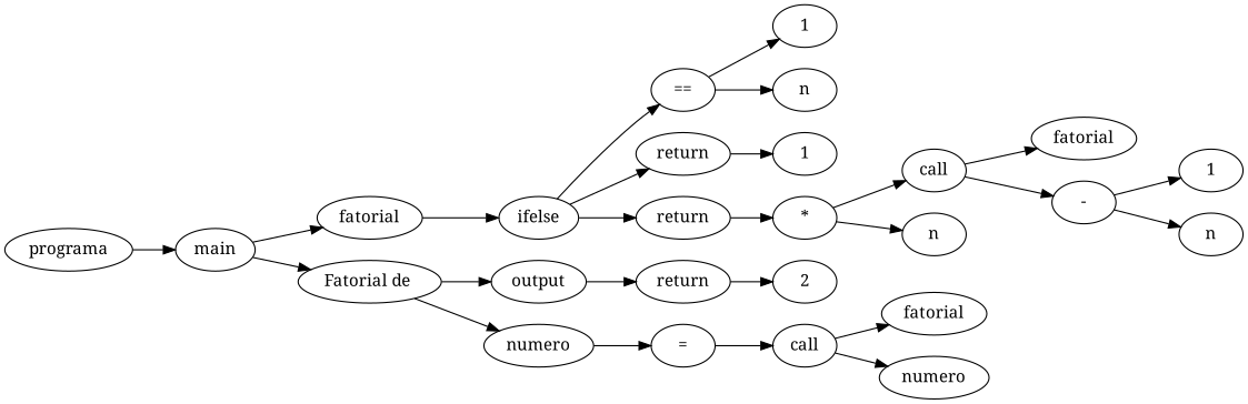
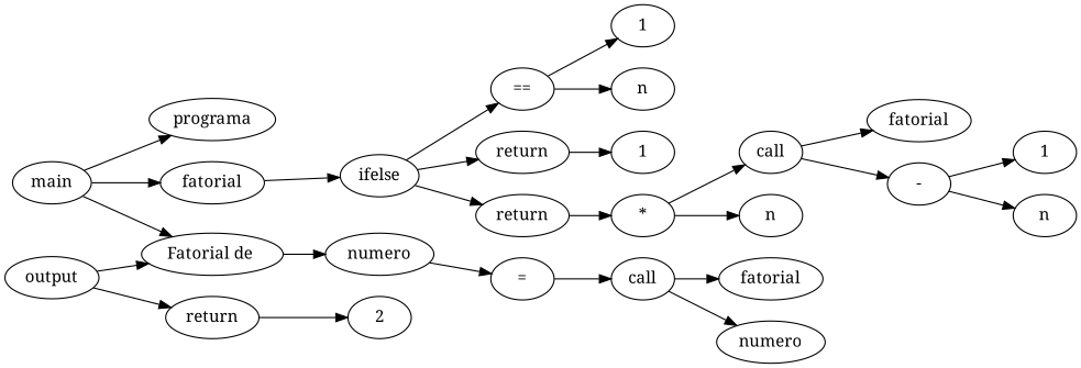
  digraph {
    fontname="Noto Serif"
    rankdir=LR
    node [fontname="Noto Serif"]
    edge [fontname="Noto Serif"]
    n1 [label=programa]
    n2 [label=main]
    n3 [label=fatorial]
    n4 [label="Fatorial de "]
    n5 [label=output]
    n6 [label=return]
    n7 [label=ifelse]
    n8 [label=numero]
    n9 [label=2]
    n10 [label=" = "]
    n11 [label=call]
    n12 [label=fatorial]
    n13 [label=numero]
    n14 [label="=="]
    n15 [label=return]
    n16 [label=return]
    n17 [label=1]
    n18 [label=n]
    n19 [label=1]
    n20 [label="*"]
    n21 [label=call]
    n22 [label=n]
    n23 [label=fatorial]
    n24 [label="-"]
    n25 [label=1]
    n26 [label=n]
-   n1 -> n2
+   n2 -> n1
    n2 -> n3
    n2 -> n4
    n3 -> n7
    n4 -> n8
-   n4 -> n5
+   n5 -> n4
    n5 -> n6
    n6 -> n9
    n7 -> n14
    n7 -> n15
    n7 -> n16
    n8 -> n10
    n10 -> n11
    n11 -> n12
    n11 -> n13
    n14 -> n17
    n14 -> n18
    n15 -> n19
    n16 -> n20
    n20 -> n21
    n20 -> n22
    n21 -> n23
    n21 -> n24
    n24 -> n25
    n24 -> n26
  }
